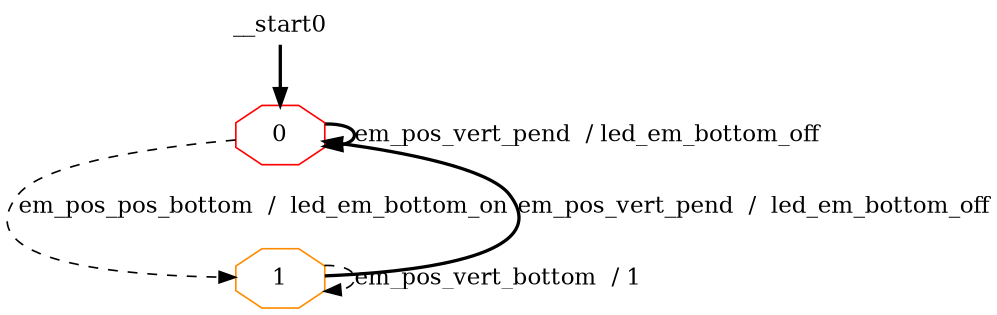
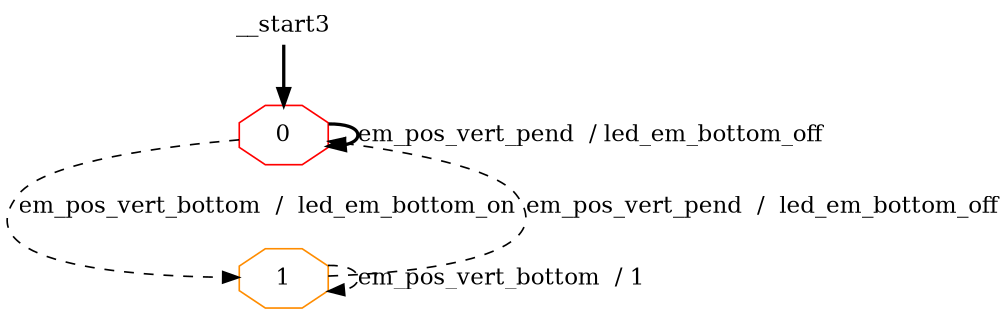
  digraph {
    node [color=red shape=octagon]
    edge [style=bold]
    n1 [label=0]
    n2 [color=darkorange label=1]
-   __start0 [height=0 shape=none width=0]
+   __start0 [height=0 shape=none width=0 label=__start3]
    n1 -> n1 [label="em_pos_vert_pend  / led_em_bottom_off"]
-   n1 -> n2 [label="em_pos_pos_bottom  /  led_em_bottom_on" style=dashed]
-   n2 -> n1 [label="em_pos_vert_pend  /  led_em_bottom_off"]
+   n1 -> n2 [label="em_pos_vert_bottom  /  led_em_bottom_on" style=dashed]
+   n2 -> n1 [label="em_pos_vert_pend  /  led_em_bottom_off" style=dashed]
    n2 -> n2 [label="em_pos_vert_bottom  / 1" style=dashed]
    __start0 -> n1
  }
